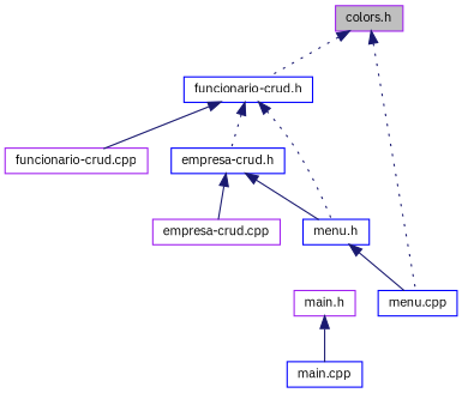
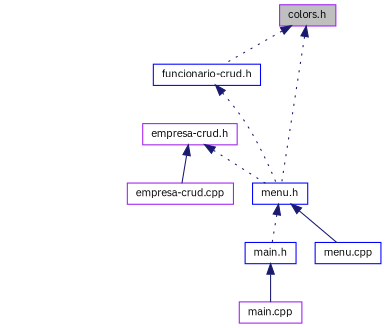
  digraph {
    fontname="IBM Plex Sans"
    node [color=purple fillcolor=white fontname="IBM Plex Sans" fontsize=10 shape=record style=filled]
    edge [color=midnightblue dir=back fontname="IBM Plex Sans" fontsize=10 labelfontname=Helvetica labelfontsize=10 style=dotted]
    n1 [fillcolor=grey75 fontcolor=black height=0.2 label="colors.h" width=0.4]
    n2 [color=blue height=0.2 label="funcionario-crud.h" width=0.4]
    n3 [color=blue height=0.2 label="menu.h" width=0.4]
-   n4 [color=blue height=0.2 label="empresa-crud.h" width=0.4]
-   n5 [height=0.2 label="funcionario-crud.cpp" width=0.4]
+   n4 [height=0.2 label="empresa-crud.h" width=0.4]
    n6 [height=0.2 label="empresa-crud.cpp" width=0.4]
-   n7 [height=0.2 label="main.h" width=0.4]
+   n7 [color=blue height=0.2 label="main.h" width=0.4]
    n8 [color=blue height=0.2 label="menu.cpp" width=0.4]
-   n9 [color=blue height=0.2 label="main.cpp" width=0.4]
+   n9 [height=0.2 label="main.cpp" width=0.4]
    n1 -> n2
-   n1 -> n8
+   n1 -> n3
    n2 -> n3
-   n2 -> n4
-   n2 -> n5 [style=solid]
+   n3 -> n7
    n3 -> n8 [style=solid]
-   n4 -> n3 [style=solid]
+   n4 -> n3
    n4 -> n6 [style=solid]
    n7 -> n9 [style=solid]
  }
